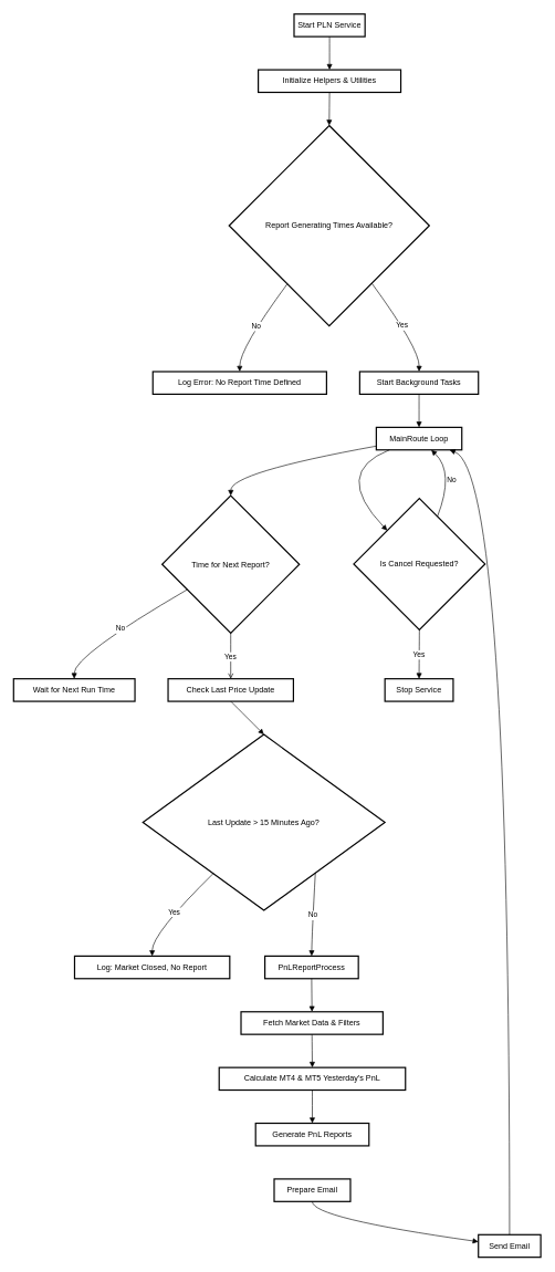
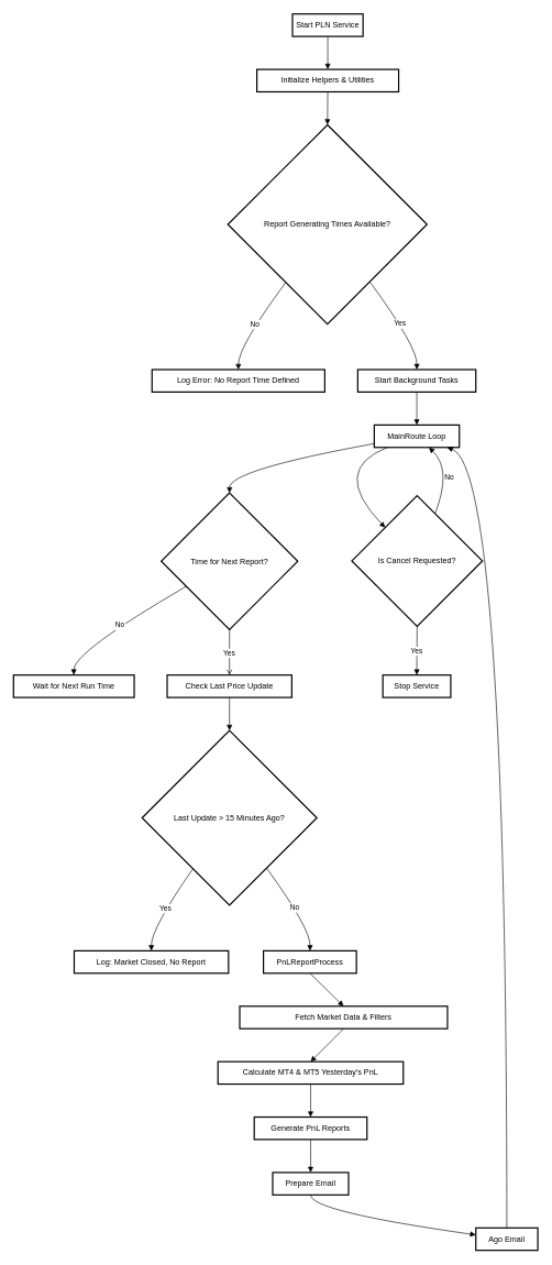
  <mxCell id="0" />
  <mxCell id="1" parent="0" />
  <mxCell id="2" value="Start PLN Service" style="whiteSpace=wrap;strokeWidth=2;" vertex="1" parent="1"><mxGeometry x="443" y="20" width="107" height="34" as="geometry" /></mxCell>
  <mxCell id="3" value="Initialize Helpers &amp; Utilities" style="whiteSpace=wrap;strokeWidth=2;" vertex="1" parent="1"><mxGeometry x="389" y="104" width="215" height="34" as="geometry" /></mxCell>
  <mxCell id="4" value="Report Generating Times Available?" style="rhombus;strokeWidth=2;whiteSpace=wrap;" vertex="1" parent="1"><mxGeometry x="345" y="188" width="302" height="302" as="geometry" /></mxCell>
  <mxCell id="5" value="Log Error: No Report Time Defined" style="whiteSpace=wrap;strokeWidth=2;" vertex="1" parent="1"><mxGeometry x="230" y="559" width="262" height="34" as="geometry" /></mxCell>
  <mxCell id="6" value="Start Background Tasks" style="whiteSpace=wrap;strokeWidth=2;" vertex="1" parent="1"><mxGeometry x="542" y="559" width="179" height="34" as="geometry" /></mxCell>
  <mxCell id="7" value="MainRoute Loop" style="whiteSpace=wrap;strokeWidth=2;" vertex="1" parent="1"><mxGeometry x="567" y="643" width="129" height="34" as="geometry" /></mxCell>
  <mxCell id="8" value="Time for Next Report?" style="rhombus;strokeWidth=2;whiteSpace=wrap;" vertex="1" parent="1"><mxGeometry x="244" y="746" width="207" height="207" as="geometry" /></mxCell>
  <mxCell id="9" value="Wait for Next Run Time" style="whiteSpace=wrap;strokeWidth=2;" vertex="1" parent="1"><mxGeometry x="20" y="1022" width="183" height="34" as="geometry" /></mxCell>
  <mxCell id="10" value="Check Last Price Update" style="whiteSpace=wrap;strokeWidth=2;" vertex="1" parent="1"><mxGeometry x="253" y="1022" width="189" height="34" as="geometry" /></mxCell>
- <mxCell id="11" value="Last Update &gt; 15 Minutes Ago?" style="rhombus;strokeWidth=2;whiteSpace=wrap;" vertex="1" parent="1"><mxGeometry x="215" y="1106" width="365" height="265" as="geometry" /></mxCell>
+ <mxCell id="11" value="Last Update &gt; 15 Minutes Ago?" style="rhombus;strokeWidth=2;whiteSpace=wrap;" vertex="1" parent="1"><mxGeometry x="215" y="1106" width="265" height="265" as="geometry" /></mxCell>
  <mxCell id="12" value="Log: Market Closed, No Report" style="whiteSpace=wrap;strokeWidth=2;" vertex="1" parent="1"><mxGeometry x="112" y="1440" width="234" height="34" as="geometry" /></mxCell>
  <mxCell id="13" value="PnLReportProcess" style="whiteSpace=wrap;strokeWidth=2;" vertex="1" parent="1"><mxGeometry x="399" y="1440" width="141" height="34" as="geometry" /></mxCell>
- <mxCell id="14" value="Fetch Market Data &amp; Filters" style="whiteSpace=wrap;strokeWidth=2;" vertex="1" parent="1"><mxGeometry x="363" y="1524" width="214" height="34" as="geometry" /></mxCell>
+ <mxCell id="14" value="Fetch Market Data &amp; Filters" style="whiteSpace=wrap;strokeWidth=2;" vertex="1" parent="1"><mxGeometry x="363" y="1524" width="315" height="34" as="geometry" /></mxCell>
  <mxCell id="15" value="Calculate MT4 &amp; MT5 Yesterday's PnL" style="whiteSpace=wrap;strokeWidth=2;" vertex="1" parent="1"><mxGeometry x="330" y="1608" width="281" height="34" as="geometry" /></mxCell>
  <mxCell id="16" value="Generate PnL Reports" style="whiteSpace=wrap;strokeWidth=2;" vertex="1" parent="1"><mxGeometry x="385" y="1692" width="171" height="34" as="geometry" /></mxCell>
  <mxCell id="17" value="Prepare Email" style="whiteSpace=wrap;strokeWidth=2;" vertex="1" parent="1"><mxGeometry x="413" y="1776" width="115" height="34" as="geometry" /></mxCell>
- <mxCell id="18" value="Send Email" style="whiteSpace=wrap;strokeWidth=2;" vertex="1" parent="1"><mxGeometry x="721" y="1860" width="94" height="34" as="geometry" /></mxCell>
+ <mxCell id="18" value="Ago Email" style="whiteSpace=wrap;strokeWidth=2;" vertex="1" parent="1"><mxGeometry x="721" y="1860" width="94" height="34" as="geometry" /></mxCell>
  <mxCell id="19" value="Is Cancel Requested?" style="rhombus;strokeWidth=2;whiteSpace=wrap;" vertex="1" parent="1"><mxGeometry x="533" y="750" width="198" height="198" as="geometry" /></mxCell>
  <mxCell id="20" value="Stop Service" style="whiteSpace=wrap;strokeWidth=2;" vertex="1" parent="1"><mxGeometry x="580" y="1022" width="103" height="34" as="geometry" /></mxCell>
  <mxCell id="21" value="" style="curved=1;startArrow=none;endArrow=block;exitX=0.5;exitY=1;entryX=0.5;entryY=0;rounded=0;" edge="1" parent="1" source="2" target="3"><mxGeometry relative="1" as="geometry"><Array as="points" /></mxGeometry></mxCell>
  <mxCell id="22" value="" style="curved=1;startArrow=none;endArrow=block;exitX=0.5;exitY=1;entryX=0.5;entryY=0;rounded=0;" edge="1" parent="1" source="3" target="4"><mxGeometry relative="1" as="geometry"><Array as="points" /></mxGeometry></mxCell>
  <mxCell id="23" value="No" style="curved=1;startArrow=none;endArrow=block;exitX=0.14;exitY=1;entryX=0.5;entryY=-0.01;rounded=0;" edge="1" parent="1" source="4" target="5"><mxGeometry relative="1" as="geometry"><Array as="points"><mxPoint x="361" y="524" /></Array></mxGeometry></mxCell>
  <mxCell id="24" value="Yes" style="curved=1;startArrow=none;endArrow=block;exitX=0.87;exitY=1;entryX=0.5;entryY=-0.01;rounded=0;" edge="1" parent="1" source="4" target="6"><mxGeometry relative="1" as="geometry"><Array as="points"><mxPoint x="632" y="524" /></Array></mxGeometry></mxCell>
  <mxCell id="25" value="" style="curved=1;startArrow=none;endArrow=block;exitX=0.5;exitY=0.99;entryX=0.5;entryY=-0.01;rounded=0;" edge="1" parent="1" source="6" target="7"><mxGeometry relative="1" as="geometry"><Array as="points" /></mxGeometry></mxCell>
  <mxCell id="26" value="" style="curved=1;startArrow=none;endArrow=block;exitX=0;exitY=0.83;entryX=0.5;entryY=0;rounded=0;" edge="1" parent="1" source="7" target="8"><mxGeometry relative="1" as="geometry"><Array as="points"><mxPoint x="348" y="711" /></Array></mxGeometry></mxCell>
  <mxCell id="27" value="No" style="curved=1;startArrow=none;endArrow=block;exitX=0;exitY=0.79;entryX=0.5;entryY=-0.01;rounded=0;" edge="1" parent="1" source="8" target="9"><mxGeometry relative="1" as="geometry"><Array as="points"><mxPoint x="111" y="987" /></Array></mxGeometry></mxCell>
  <mxCell id="28" value="Yes" style="curved=1;startArrow=none;endArrow=open;exitX=0.5;exitY=1;entryX=0.5;entryY=-0.01;rounded=0;" edge="1" parent="1" source="8" target="10"><mxGeometry relative="1" as="geometry"><Array as="points" /></mxGeometry></mxCell>
  <mxCell id="29" value="" style="curved=1;startArrow=none;endArrow=block;exitX=0.5;exitY=0.99;entryX=0.5;entryY=0;rounded=0;" edge="1" parent="1" source="10" target="11"><mxGeometry relative="1" as="geometry"><Array as="points" /></mxGeometry></mxCell>
  <mxCell id="30" value="Yes" style="curved=1;startArrow=none;endArrow=block;exitX=0.14;exitY=1;entryX=0.5;entryY=0;rounded=0;" edge="1" parent="1" source="11" target="12"><mxGeometry relative="1" as="geometry"><Array as="points"><mxPoint x="229" y="1406" /></Array></mxGeometry></mxCell>
  <mxCell id="31" value="No" style="curved=1;startArrow=none;endArrow=block;exitX=0.87;exitY=1;entryX=0.5;entryY=0;rounded=0;" edge="1" parent="1" source="11" target="13"><mxGeometry relative="1" as="geometry"><Array as="points"><mxPoint x="470" y="1406" /></Array></mxGeometry></mxCell>
  <mxCell id="32" value="" style="curved=1;startArrow=none;endArrow=block;exitX=0.5;exitY=1;entryX=0.5;entryY=0;rounded=0;" edge="1" parent="1" source="13" target="14"><mxGeometry relative="1" as="geometry"><Array as="points" /></mxGeometry></mxCell>
  <mxCell id="33" value="" style="curved=1;startArrow=none;endArrow=block;exitX=0.5;exitY=1;entryX=0.5;entryY=0;rounded=0;" edge="1" parent="1" source="14" target="15"><mxGeometry relative="1" as="geometry"><Array as="points" /></mxGeometry></mxCell>
  <mxCell id="34" value="" style="curved=1;startArrow=none;endArrow=block;exitX=0.5;exitY=1;entryX=0.5;entryY=0;rounded=0;" edge="1" parent="1" source="15" target="16"><mxGeometry relative="1" as="geometry"><Array as="points" /></mxGeometry></mxCell>
+ <mxCell id="35" value="" style="curved=1;startArrow=none;endArrow=block;exitX=0.5;exitY=1;entryX=0.5;entryY=0;rounded=0;" edge="1" parent="1" source="16" target="17"><mxGeometry relative="1" as="geometry"><Array as="points" /></mxGeometry></mxCell>
  <mxCell id="36" value="" style="curved=1;startArrow=none;endArrow=block;exitX=0.5;exitY=1;entryX=0;entryY=0.31;rounded=0;" edge="1" parent="1" source="17" target="18"><mxGeometry relative="1" as="geometry"><Array as="points"><mxPoint x="470" y="1835" /></Array></mxGeometry></mxCell>
  <mxCell id="37" value="" style="curved=1;startArrow=none;endArrow=block;exitX=0.5;exitY=0;entryX=0.85;entryY=0.99;rounded=0;" edge="1" parent="1" source="18" target="7"><mxGeometry relative="1" as="geometry"><Array as="points"><mxPoint x="768" y="711" /></Array></mxGeometry></mxCell>
  <mxCell id="38" value="" style="curved=1;startArrow=none;endArrow=block;exitX=0.16;exitY=0.99;entryX=0.02;entryY=0;rounded=0;" edge="1" parent="1" source="7" target="19"><mxGeometry relative="1" as="geometry"><Array as="points"><mxPoint x="500" y="711" /></Array></mxGeometry></mxCell>
  <mxCell id="39" value="Yes" style="curved=1;startArrow=none;endArrow=block;exitX=0.5;exitY=1;entryX=0.5;entryY=-0.01;rounded=0;" edge="1" parent="1" source="19" target="20"><mxGeometry relative="1" as="geometry"><Array as="points" /></mxGeometry></mxCell>
  <mxCell id="40" value="No" style="curved=1;startArrow=none;endArrow=block;exitX=0.69;exitY=0;entryX=0.64;entryY=0.99;rounded=0;" edge="1" parent="1" source="19" target="7"><mxGeometry relative="1" as="geometry"><Array as="points"><mxPoint x="685" y="711" /></Array></mxGeometry></mxCell>
